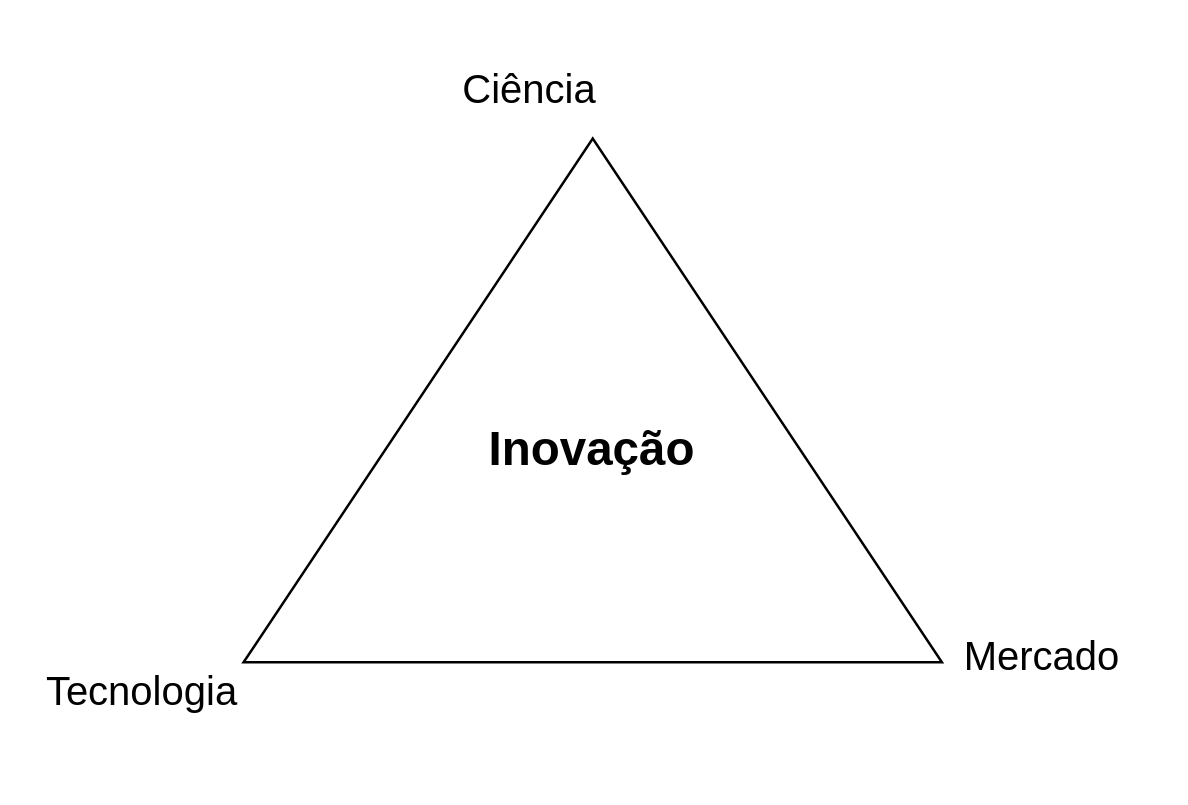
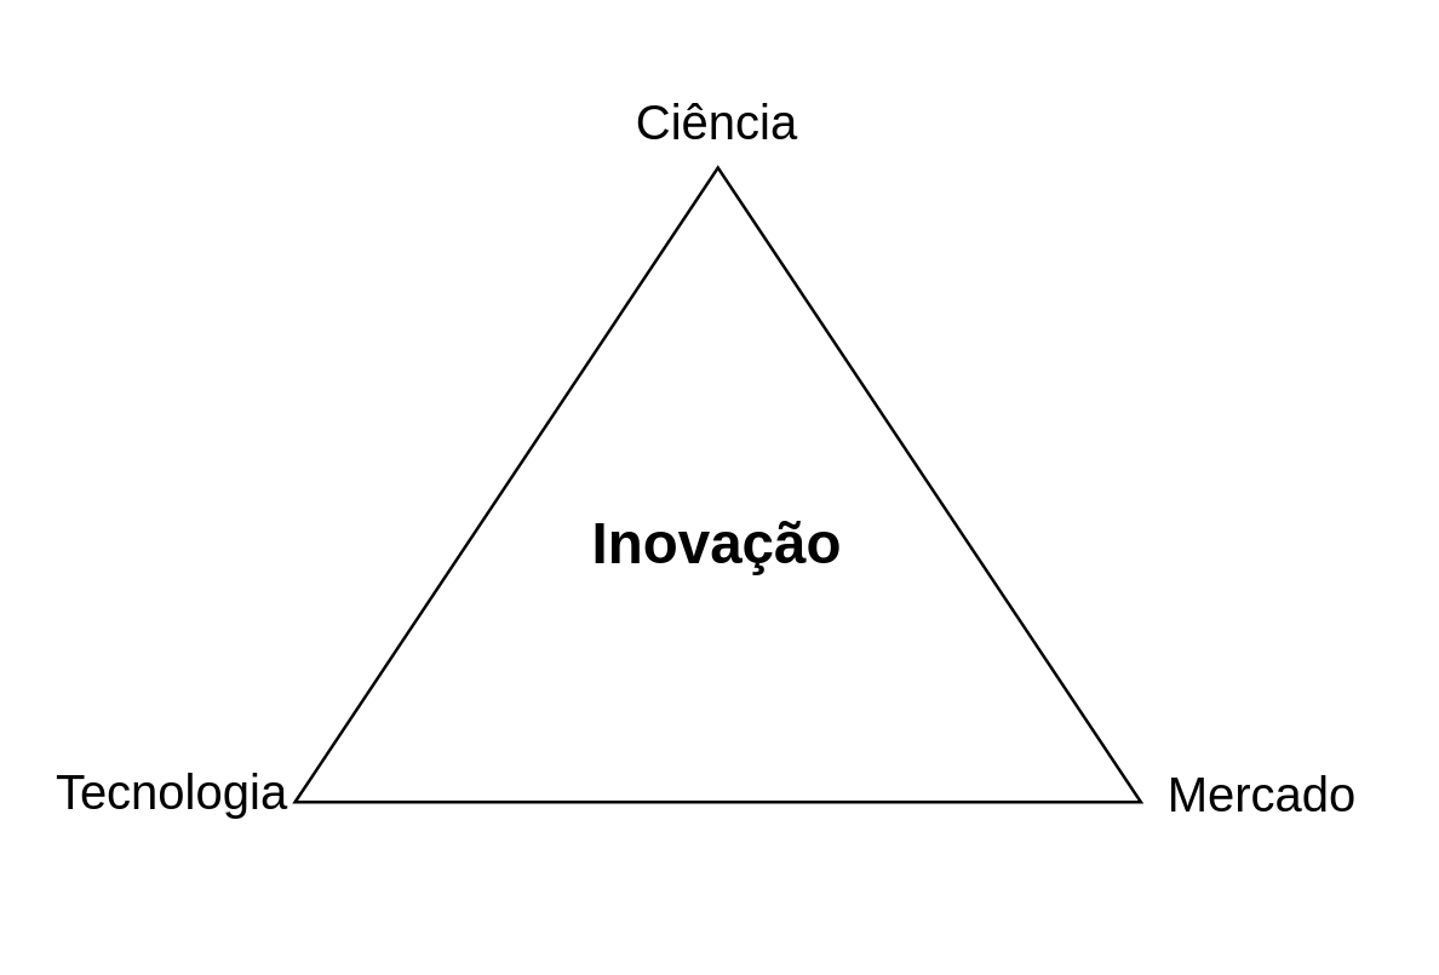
  <mxCell id="0" />
  <mxCell id="1" parent="0" />
  <mxCell id="2" value="&lt;b&gt;&lt;font style=&quot;font-size: 19px&quot;&gt;Inovação&lt;/font&gt;&lt;/b&gt;" style="text;html=1;strokeColor=none;fillColor=none;align=center;verticalAlign=middle;whiteSpace=wrap;rounded=0;" vertex="1" parent="1"><mxGeometry x="189" y="165" width="95" height="29" as="geometry" /></mxCell>
  <mxCell id="3" value="" style="triangle;whiteSpace=wrap;html=1;rotation=-90;fillColor=none;" vertex="1" parent="1"><mxGeometry x="131.75" y="20" width="209.5" height="279.33" as="geometry" /></mxCell>
- <mxCell id="4" value="&lt;font style=&quot;font-size: 16px&quot;&gt;Tecnologia&lt;/font&gt;" style="text;html=1;strokeColor=none;fillColor=none;align=center;verticalAlign=middle;whiteSpace=wrap;rounded=0;" vertex="1" parent="1"><mxGeometry x="20" y="266" width="73" height="20" as="geometry" /></mxCell>
- <mxCell id="5" value="&lt;font style=&quot;font-size: 16px&quot;&gt;Ciência&lt;/font&gt;" style="text;html=1;strokeColor=none;fillColor=none;align=center;verticalAlign=middle;whiteSpace=wrap;rounded=0;" vertex="1" parent="1"><mxGeometry x="175" y="25" width="73" height="20" as="geometry" /></mxCell>
+ <mxCell id="4" value="&lt;font style=&quot;font-size: 16px&quot;&gt;Tecnologia&lt;/font&gt;" style="text;html=1;strokeColor=none;fillColor=none;align=center;verticalAlign=middle;whiteSpace=wrap;rounded=0;" vertex="1" parent="1"><mxGeometry x="20" y="251" width="73" height="20" as="geometry" /></mxCell>
+ <mxCell id="5" value="&lt;font style=&quot;font-size: 16px&quot;&gt;Ciência&lt;/font&gt;" style="text;html=1;strokeColor=none;fillColor=none;align=center;verticalAlign=middle;whiteSpace=wrap;rounded=0;" vertex="1" parent="1"><mxGeometry x="200" y="30" width="73" height="20" as="geometry" /></mxCell>
  <mxCell id="6" value="&lt;font style=&quot;font-size: 16px&quot;&gt;Mercado&lt;/font&gt;" style="text;html=1;strokeColor=none;fillColor=none;align=center;verticalAlign=middle;whiteSpace=wrap;rounded=0;" vertex="1" parent="1"><mxGeometry x="380" y="252" width="73" height="20" as="geometry" /></mxCell>
